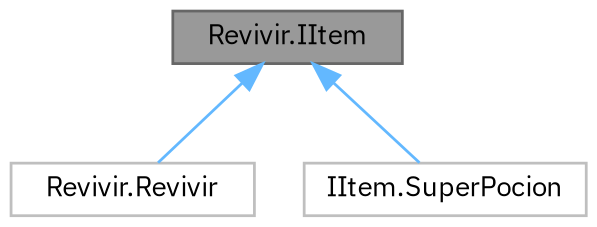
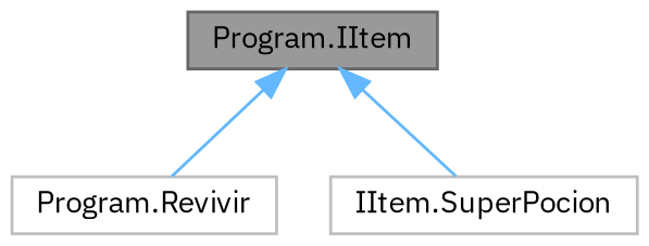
  digraph {
    fontname="IBM Plex Sans"
    node [color=grey75 fillcolor=white fontname="IBM Plex Sans" fontsize=10 shape=box style=filled]
    edge [color=steelblue1 dir=back fontname="IBM Plex Sans" fontsize=10 labelfontname=Helvetica labelfontsize=10 style=solid]
-   n1 [color=gray40 fillcolor=grey60 fontcolor=black height=0.2 label="Revivir.IItem" width=0.4]
-   n2 [height=0.2 label="Revivir.Revivir" width=0.4]
+   n1 [color=gray40 fillcolor=grey60 fontcolor=black height=0.2 label="Program.IItem" width=0.4]
+   n2 [height=0.2 label="Program.Revivir" width=0.4]
    n3 [height=0.2 label="IItem.SuperPocion" width=0.4]
    n1 -> n2
    n1 -> n3
  }
